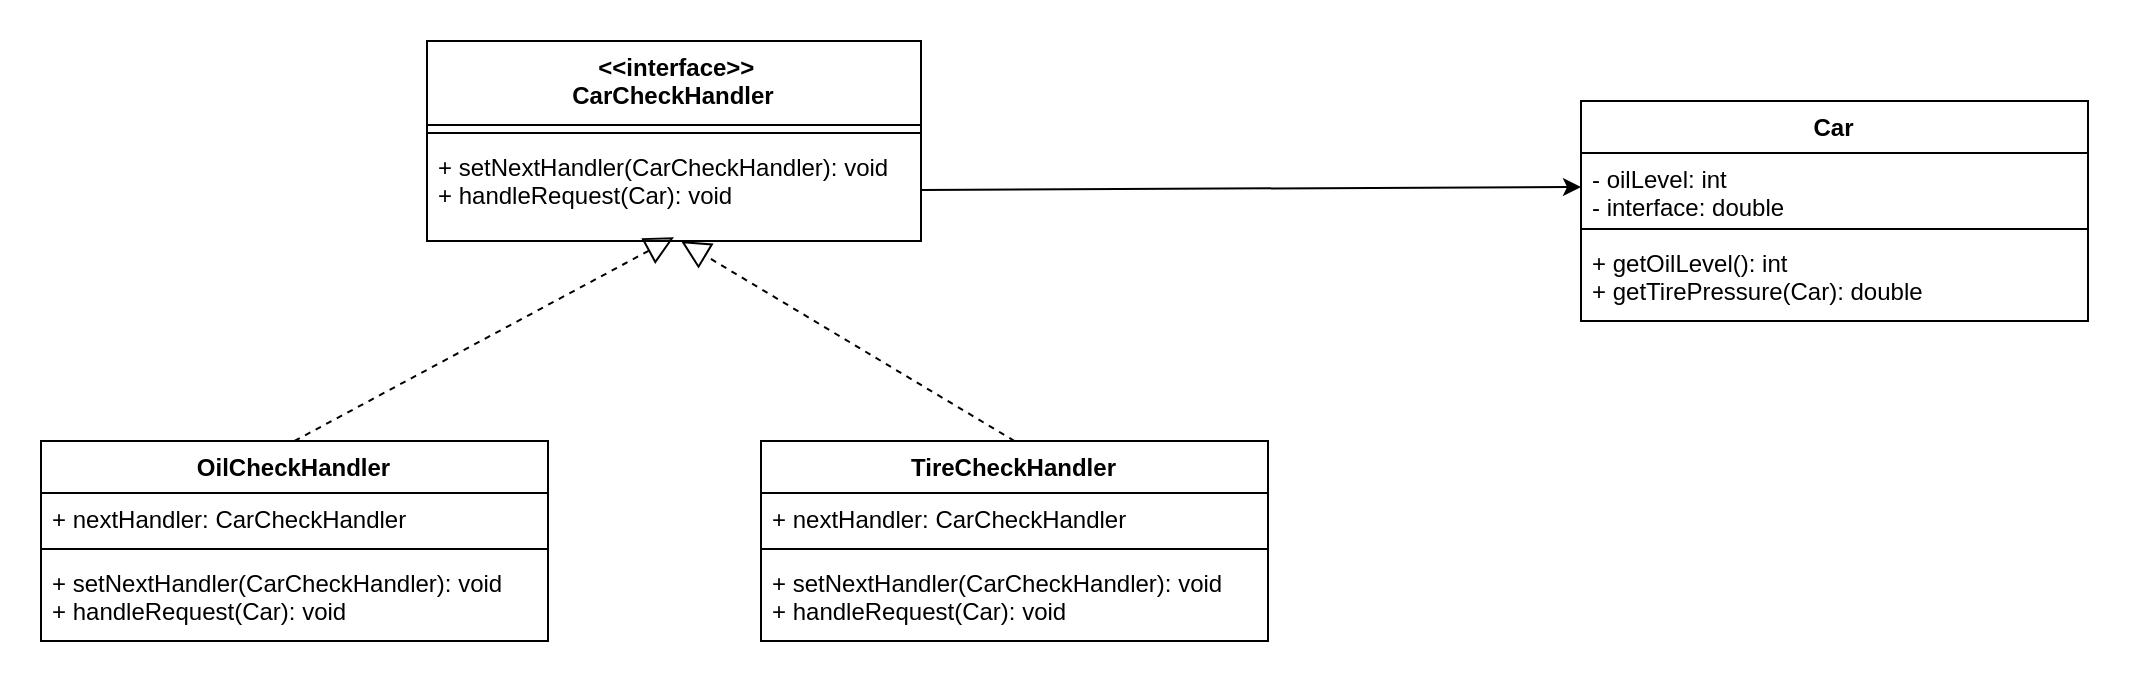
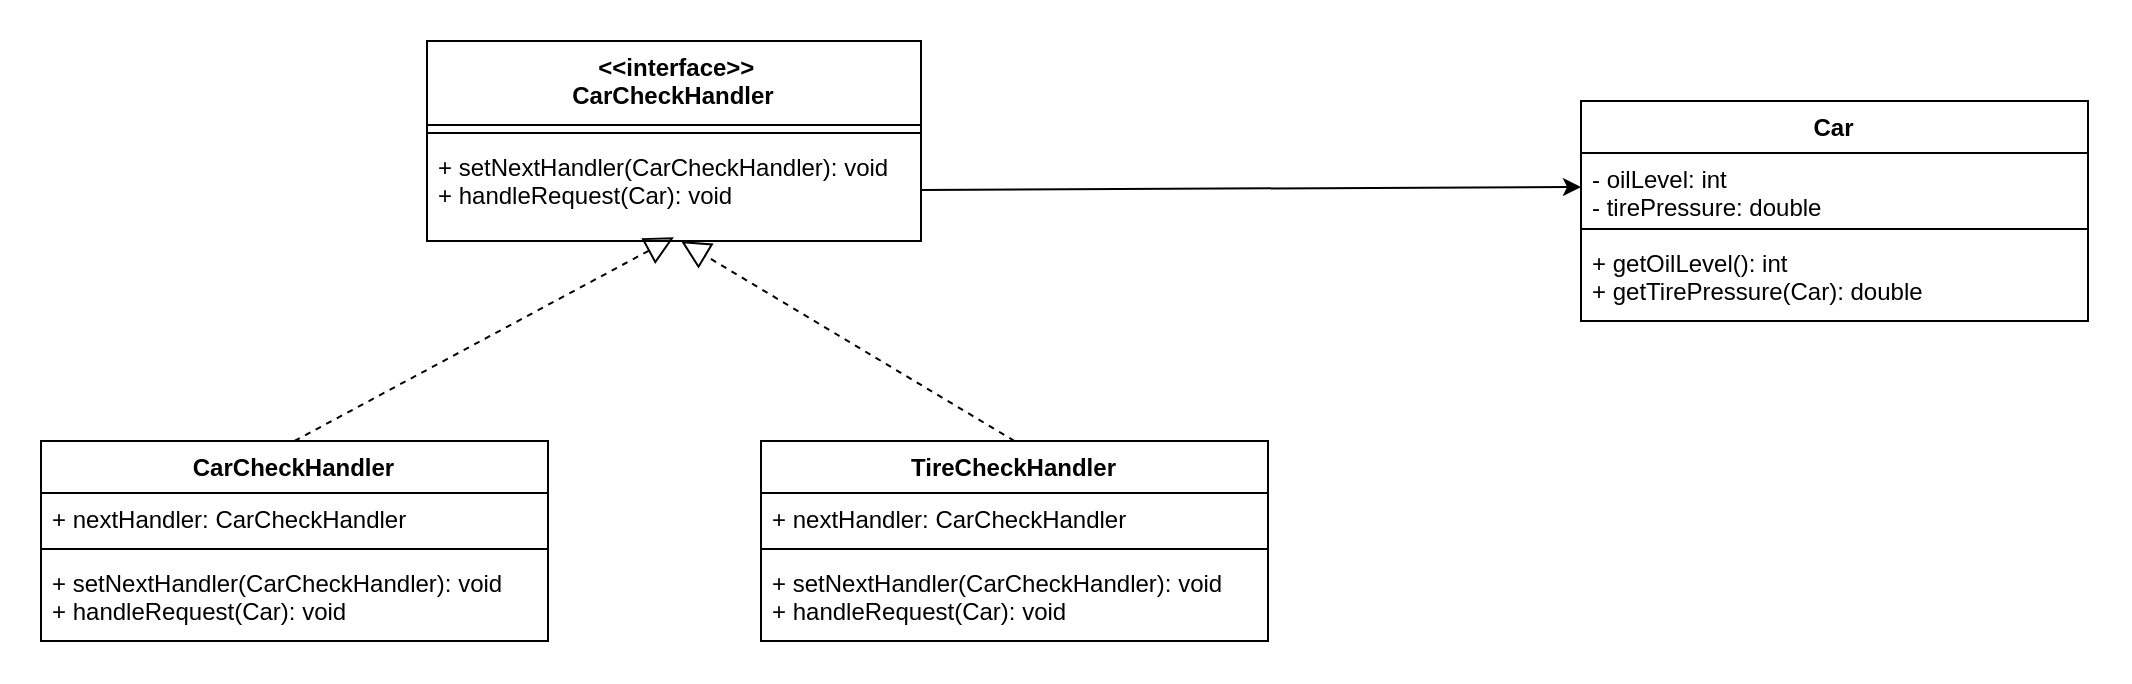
  <mxCell id="0" />
  <mxCell id="1" parent="0" />
  <mxCell id="2" value=" &lt;&lt;interface&gt;&gt;&#10;CarCheckHandler" style="swimlane;fontStyle=1;align=center;verticalAlign=top;childLayout=stackLayout;horizontal=1;startSize=42;horizontalStack=0;resizeParent=1;resizeParentMax=0;resizeLast=0;collapsible=1;marginBottom=0;" vertex="1" parent="1"><mxGeometry x="213" y="20" width="247" height="100" as="geometry" /></mxCell>
  <mxCell id="3" value="" style="line;strokeWidth=1;fillColor=none;align=left;verticalAlign=middle;spacingTop=-1;spacingLeft=3;spacingRight=3;rotatable=0;labelPosition=right;points=[];portConstraint=eastwest;" vertex="1" parent="2"><mxGeometry y="42" width="247" height="8" as="geometry" /></mxCell>
  <mxCell id="4" value="+ setNextHandler(CarCheckHandler): void&#10;+ handleRequest(Car): void" style="text;strokeColor=none;fillColor=none;align=left;verticalAlign=top;spacingLeft=4;spacingRight=4;overflow=hidden;rotatable=0;points=[[0,0.5],[1,0.5]];portConstraint=eastwest;" vertex="1" parent="2"><mxGeometry y="50" width="247" height="50" as="geometry" /></mxCell>
- <mxCell id="5" value="OilCheckHandler" style="swimlane;fontStyle=1;align=center;verticalAlign=top;childLayout=stackLayout;horizontal=1;startSize=26;horizontalStack=0;resizeParent=1;resizeParentMax=0;resizeLast=0;collapsible=1;marginBottom=0;" vertex="1" parent="1"><mxGeometry x="20" y="220" width="253.5" height="100" as="geometry" /></mxCell>
+ <mxCell id="5" value="CarCheckHandler" style="swimlane;fontStyle=1;align=center;verticalAlign=top;childLayout=stackLayout;horizontal=1;startSize=26;horizontalStack=0;resizeParent=1;resizeParentMax=0;resizeLast=0;collapsible=1;marginBottom=0;" vertex="1" parent="1"><mxGeometry x="20" y="220" width="253.5" height="100" as="geometry" /></mxCell>
  <mxCell id="6" value="+ nextHandler: CarCheckHandler" style="text;strokeColor=none;fillColor=none;align=left;verticalAlign=top;spacingLeft=4;spacingRight=4;overflow=hidden;rotatable=0;points=[[0,0.5],[1,0.5]];portConstraint=eastwest;" vertex="1" parent="5"><mxGeometry y="26" width="253.5" height="24" as="geometry" /></mxCell>
  <mxCell id="7" value="" style="line;strokeWidth=1;fillColor=none;align=left;verticalAlign=middle;spacingTop=-1;spacingLeft=3;spacingRight=3;rotatable=0;labelPosition=right;points=[];portConstraint=eastwest;" vertex="1" parent="5"><mxGeometry y="50" width="253.5" height="8" as="geometry" /></mxCell>
  <mxCell id="8" value="+ setNextHandler(CarCheckHandler): void&#10;+ handleRequest(Car): void" style="text;strokeColor=none;fillColor=none;align=left;verticalAlign=top;spacingLeft=4;spacingRight=4;overflow=hidden;rotatable=0;points=[[0,0.5],[1,0.5]];portConstraint=eastwest;" vertex="1" parent="5"><mxGeometry y="58" width="253.5" height="42" as="geometry" /></mxCell>
  <mxCell id="9" value="" style="endArrow=block;dashed=1;endFill=0;endSize=12;html=1;exitX=0.5;exitY=0;exitDx=0;exitDy=0;entryX=0.5;entryY=0.962;entryDx=0;entryDy=0;entryPerimeter=0;" edge="1" parent="1" source="5" target="4"><mxGeometry width="160" relative="1" as="geometry"><mxPoint x="193" y="310" as="sourcePoint" /><mxPoint x="293" y="230" as="targetPoint" /></mxGeometry></mxCell>
  <mxCell id="10" value="TireCheckHandler" style="swimlane;fontStyle=1;align=center;verticalAlign=top;childLayout=stackLayout;horizontal=1;startSize=26;horizontalStack=0;resizeParent=1;resizeParentMax=0;resizeLast=0;collapsible=1;marginBottom=0;" vertex="1" parent="1"><mxGeometry x="380" y="220" width="253.5" height="100" as="geometry" /></mxCell>
  <mxCell id="11" value="+ nextHandler: CarCheckHandler" style="text;strokeColor=none;fillColor=none;align=left;verticalAlign=top;spacingLeft=4;spacingRight=4;overflow=hidden;rotatable=0;points=[[0,0.5],[1,0.5]];portConstraint=eastwest;" vertex="1" parent="10"><mxGeometry y="26" width="253.5" height="24" as="geometry" /></mxCell>
  <mxCell id="12" value="" style="line;strokeWidth=1;fillColor=none;align=left;verticalAlign=middle;spacingTop=-1;spacingLeft=3;spacingRight=3;rotatable=0;labelPosition=right;points=[];portConstraint=eastwest;" vertex="1" parent="10"><mxGeometry y="50" width="253.5" height="8" as="geometry" /></mxCell>
  <mxCell id="13" value="+ setNextHandler(CarCheckHandler): void&#10;+ handleRequest(Car): void" style="text;strokeColor=none;fillColor=none;align=left;verticalAlign=top;spacingLeft=4;spacingRight=4;overflow=hidden;rotatable=0;points=[[0,0.5],[1,0.5]];portConstraint=eastwest;" vertex="1" parent="10"><mxGeometry y="58" width="253.5" height="42" as="geometry" /></mxCell>
  <mxCell id="14" value="" style="endArrow=block;dashed=1;endFill=0;endSize=12;html=1;exitX=0.5;exitY=0;exitDx=0;exitDy=0;" edge="1" parent="1" source="10"><mxGeometry width="160" relative="1" as="geometry"><mxPoint x="156.75" y="230" as="sourcePoint" /><mxPoint x="340" y="120" as="targetPoint" /></mxGeometry></mxCell>
  <mxCell id="15" value="Car" style="swimlane;fontStyle=1;align=center;verticalAlign=top;childLayout=stackLayout;horizontal=1;startSize=26;horizontalStack=0;resizeParent=1;resizeParentMax=0;resizeLast=0;collapsible=1;marginBottom=0;" vertex="1" parent="1"><mxGeometry x="790" y="50" width="253.5" height="110" as="geometry" /></mxCell>
- <mxCell id="16" value="- oilLevel: int&#10;- interface: double" style="text;strokeColor=none;fillColor=none;align=left;verticalAlign=top;spacingLeft=4;spacingRight=4;overflow=hidden;rotatable=0;points=[[0,0.5],[1,0.5]];portConstraint=eastwest;" vertex="1" parent="15"><mxGeometry y="26" width="253.5" height="34" as="geometry" /></mxCell>
+ <mxCell id="16" value="- oilLevel: int&#10;- tirePressure: double" style="text;strokeColor=none;fillColor=none;align=left;verticalAlign=top;spacingLeft=4;spacingRight=4;overflow=hidden;rotatable=0;points=[[0,0.5],[1,0.5]];portConstraint=eastwest;" vertex="1" parent="15"><mxGeometry y="26" width="253.5" height="34" as="geometry" /></mxCell>
  <mxCell id="17" value="" style="line;strokeWidth=1;fillColor=none;align=left;verticalAlign=middle;spacingTop=-1;spacingLeft=3;spacingRight=3;rotatable=0;labelPosition=right;points=[];portConstraint=eastwest;" vertex="1" parent="15"><mxGeometry y="60" width="253.5" height="8" as="geometry" /></mxCell>
  <mxCell id="18" value="+ getOilLevel(): int&#10;+ getTirePressure(Car): double" style="text;strokeColor=none;fillColor=none;align=left;verticalAlign=top;spacingLeft=4;spacingRight=4;overflow=hidden;rotatable=0;points=[[0,0.5],[1,0.5]];portConstraint=eastwest;" vertex="1" parent="15"><mxGeometry y="68" width="253.5" height="42" as="geometry" /></mxCell>
  <mxCell id="19" style="rounded=0;orthogonalLoop=1;jettySize=auto;html=1;entryX=0;entryY=0.5;entryDx=0;entryDy=0;" edge="1" parent="1" source="4" target="16"><mxGeometry relative="1" as="geometry" /></mxCell>
